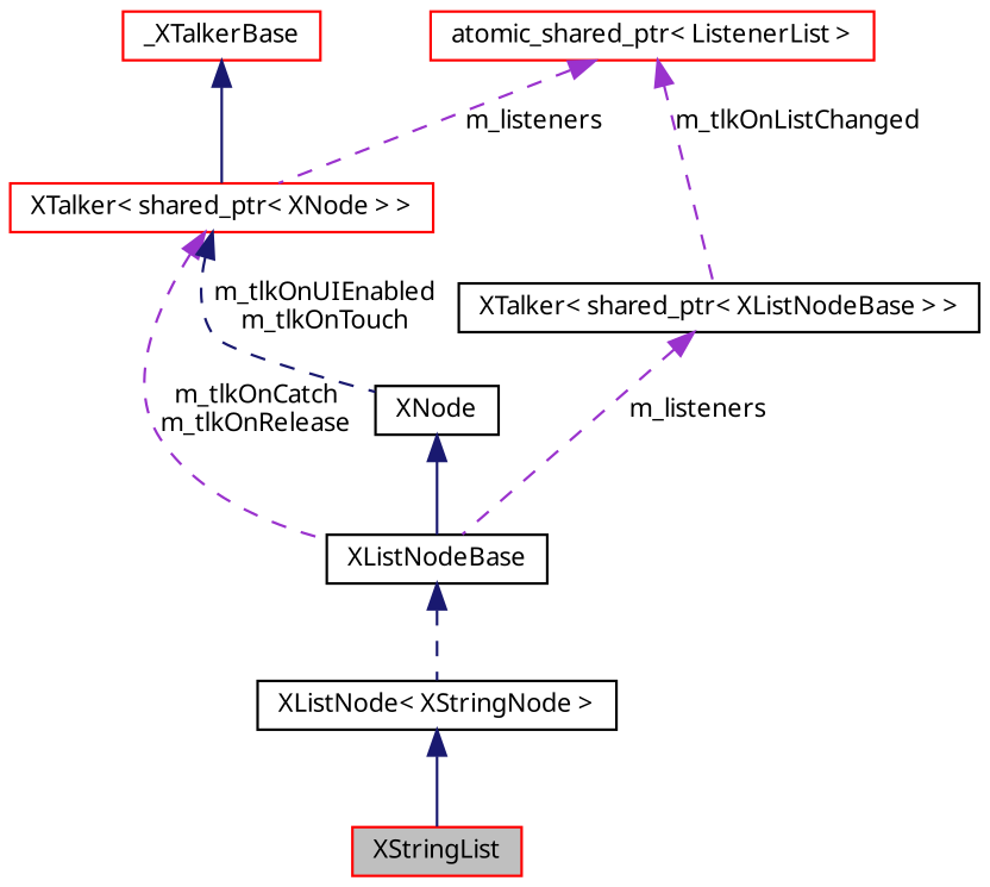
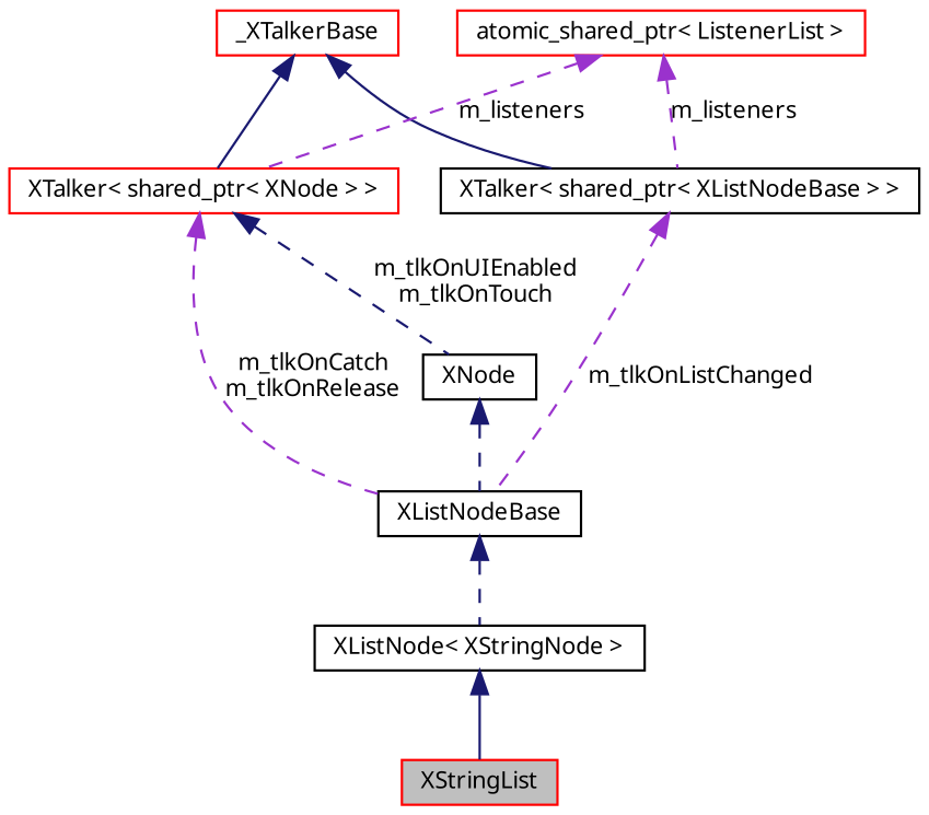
  digraph {
    node [color=red fillcolor=white fontname="FreeSans.ttf" fontsize=10 shape=record style=filled]
    edge [color=midnightblue dir=back fontname="FreeSans.ttf" fontsize=10 labelfontname="FreeSans.ttf" labelfontsize=10 style=dashed]
    n1 [fillcolor=grey75 fontcolor=black height=0.2 label=XStringList width=0.4]
    n2 [color=black height=0.2 label="XListNode\< XStringNode \>" width=0.4]
    n3 [color=black height=0.2 label=XListNodeBase width=0.4]
    n4 [color=black height=0.2 label=XNode width=0.4]
    n5 [height=0.2 label="XTalker\< shared_ptr\< XNode \> \>" width=0.4]
    n6 [height=0.2 label=_XTalkerBase width=0.4]
    n7 [color=black height=0.2 label="XTalker\< shared_ptr\< XListNodeBase \> \>" width=0.4]
    n8 [height=0.2 label="atomic_shared_ptr\< ListenerList \>" width=0.4]
    n2 -> n1 [style=solid]
    n3 -> n2
-   n4 -> n3 [style=solid]
+   n4 -> n3
    n5 -> n3 [color=darkorchid3 label="m_tlkOnCatch\nm_tlkOnRelease"]
    n5 -> n4 [label="m_tlkOnUIEnabled\nm_tlkOnTouch"]
    n6 -> n5 [style=solid]
-   n7 -> n3 [color=darkorchid3 label=m_listeners]
+   n6 -> n7 [style=solid]
+   n7 -> n3 [color=darkorchid3 label=m_tlkOnListChanged]
    n8 -> n5 [color=darkorchid3 label=m_listeners]
-   n8 -> n7 [color=darkorchid3 label=m_tlkOnListChanged]
+   n8 -> n7 [color=darkorchid3 label=m_listeners]
  }
